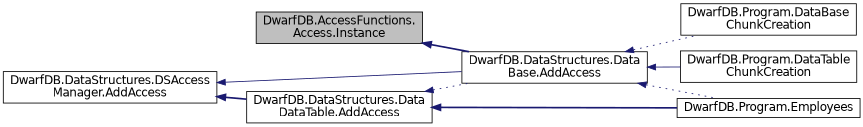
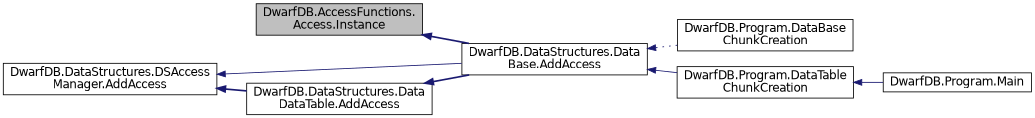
  digraph {
    rankdir=LR
    node [color=black fillcolor=white fontname=Helvetica fontsize=14 shape=record style=filled]
    edge [color=midnightblue dir=back fontname=Helvetica fontsize=14 labelfontname=Helvetica labelfontsize=14 style=bold]
    n1 [fillcolor=grey75 fontcolor=black height=0.2 label="DwarfDB.AccessFunctions.\lAccess.Instance" width=0.4]
    n2 [height=0.2 label="DwarfDB.DataStructures.Data\lBase.AddAccess" width=0.4]
    n3 [height=0.2 label="DwarfDB.DataStructures.DSAccess\lManager.AddAccess" width=0.4]
    n4 [height=0.2 label="DwarfDB.DataStructures.Data\lDataTable.AddAccess" width=0.4]
    n5 [height=0.2 label="DwarfDB.Program.DataBase\lChunkCreation" width=0.4]
    n6 [height=0.2 label="DwarfDB.Program.DataTable\lChunkCreation" width=0.4]
-   n7 [height=0.2 label="DwarfDB.Program.Employees" width=0.4]
+   n8 [height=0.2 label="DwarfDB.Program.Main" width=0.4]
    n1 -> n2
    n2 -> n5 [style=dotted]
    n2 -> n6 [style=solid]
-   n2 -> n7 [style=dotted]
    n3 -> n2 [style=solid]
    n3 -> n4
-   n4 -> n2 [style=dotted]
-   n4 -> n7
+   n4 -> n2
+   n6 -> n8 [style=solid]
  }
